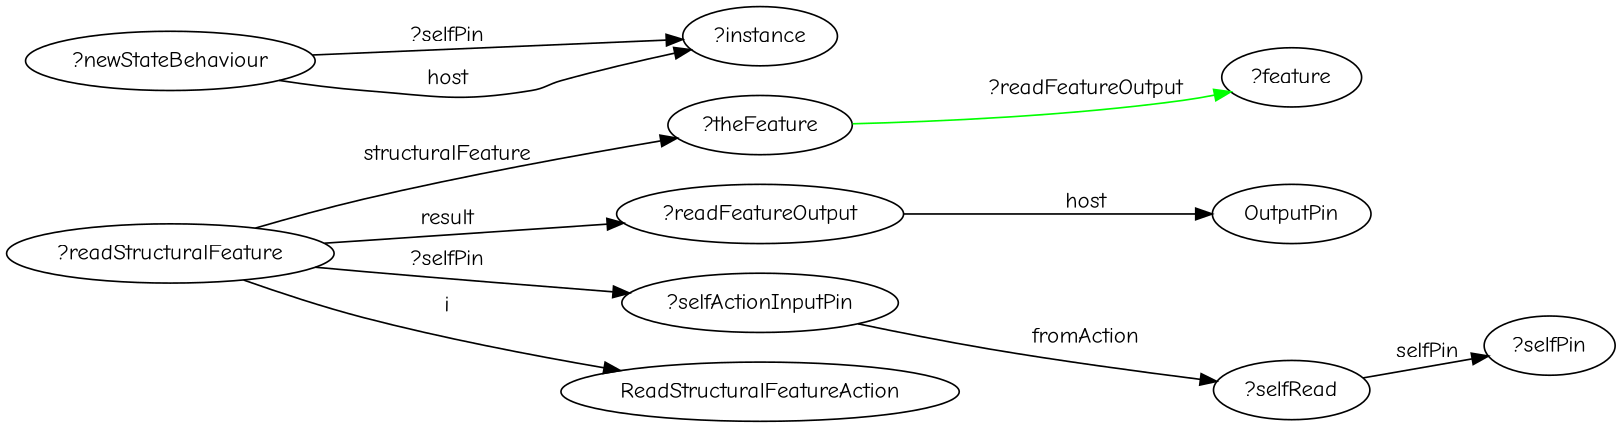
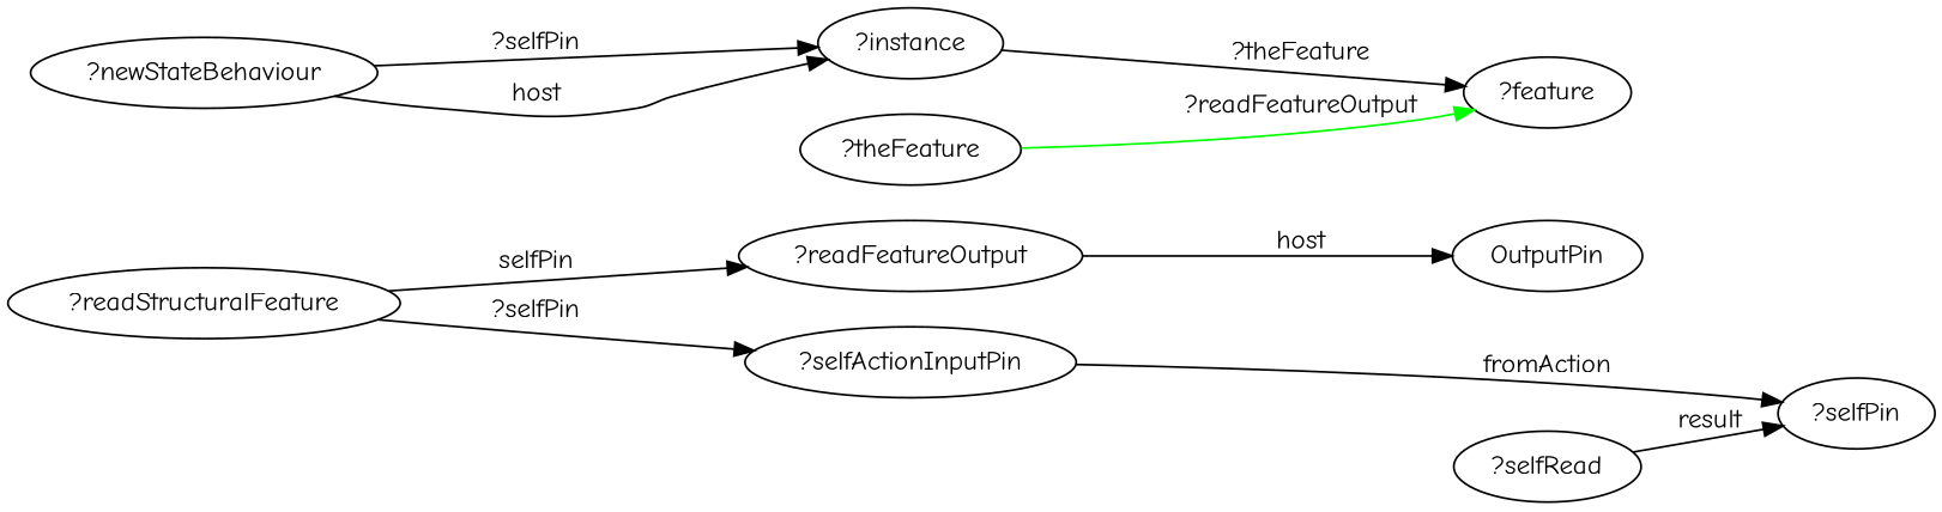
  digraph {
    fontname="Comic Neue"
    rankdir=LR
    node [fontname="Comic Neue"]
    edge [fontname="Comic Neue"]
    "?readFeatureOutput"
    OutputPin
    "?readStructuralFeature"
-   ReadStructuralFeatureAction
    "?theFeature"
    "?selfActionInputPin"
    "?feature"
    "?selfRead"
    "?selfPin"
    "?newStateBehaviour"
    "?instance"
    "?readFeatureOutput" -> OutputPin [label=host]
-   "?readStructuralFeature" -> "?readFeatureOutput" [label=result]
-   "?readStructuralFeature" -> ReadStructuralFeatureAction [label=i]
-   "?readStructuralFeature" -> "?theFeature" [label=structuralFeature]
+   "?readStructuralFeature" -> "?readFeatureOutput" [label=selfPin]
    "?readStructuralFeature" -> "?selfActionInputPin" [label="?selfPin"]
    "?theFeature" -> "?feature" [color=green label="?readFeatureOutput"]
-   "?selfActionInputPin" -> "?selfRead" [label=fromAction]
-   "?selfRead" -> "?selfPin" [label=selfPin]
+   "?selfActionInputPin" -> "?selfPin" [label=fromAction]
+   "?selfRead" -> "?selfPin" [label=result]
    "?newStateBehaviour" -> "?instance" [label=host]
    "?newStateBehaviour" -> "?instance" [label="?selfPin"]
+   "?instance" -> "?feature" [label="?theFeature"]
  }
